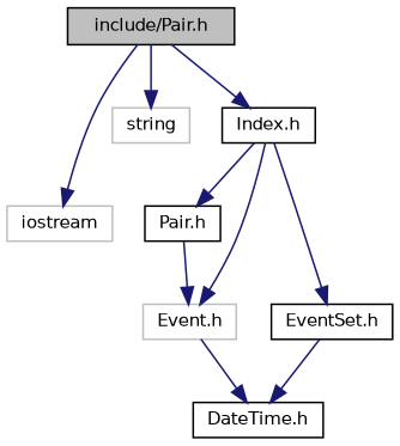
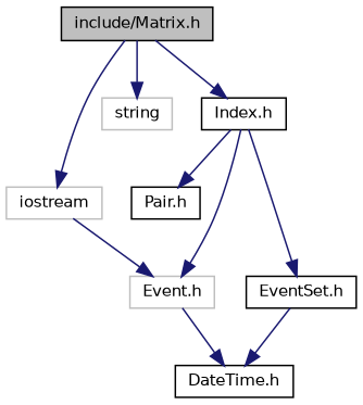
  digraph {
    node [color=black fillcolor=white fontname=Helvetica fontsize=10 shape=record style=filled]
    edge [color=midnightblue fontname=Helvetica fontsize=10 labelfontname=Helvetica labelfontsize=10 style=solid]
-   n1 [fillcolor=grey75 fontcolor=black height=0.2 label="include/Pair.h" width=0.4]
+   n1 [fillcolor=grey75 fontcolor=black height=0.2 label="include/Matrix.h" width=0.4]
    n2 [color=grey75 height=0.2 label=iostream width=0.4]
    n3 [color=grey75 height=0.2 label=string width=0.4]
    n4 [height=0.2 label="Index.h" width=0.4]
    n5 [height=0.2 label="Pair.h" width=0.4]
    n6 [color=grey75 height=0.2 label="Event.h" width=0.4]
    n7 [height=0.2 label="EventSet.h" width=0.4]
    n8 [height=0.2 label="DateTime.h" width=0.4]
    n1 -> n2
    n1 -> n3
    n1 -> n4
    n4 -> n5
    n4 -> n6
    n4 -> n7
-   n5 -> n6
+   n2 -> n6
    n6 -> n8
    n7 -> n8
  }
